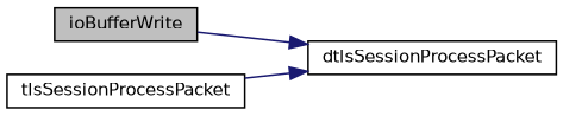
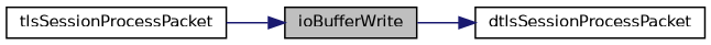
  digraph {
    rankdir=RL
    node [color=black fillcolor=white fontname=Helvetica fontsize=10 shape=record style=filled]
    edge [color=midnightblue dir=back fontname=Helvetica fontsize=10 labelfontname=Helvetica labelfontsize=10 style=solid]
    n1 [fillcolor=grey75 fontcolor=black height=0.2 label=ioBufferWrite width=0.4]
    n2 [height=0.2 label=tlsSessionProcessPacket width=0.4]
    n3 [height=0.2 label=dtlsSessionProcessPacket width=0.4]
-   n3 -> n2
+   n1 -> n2
    n3 -> n1
  }
